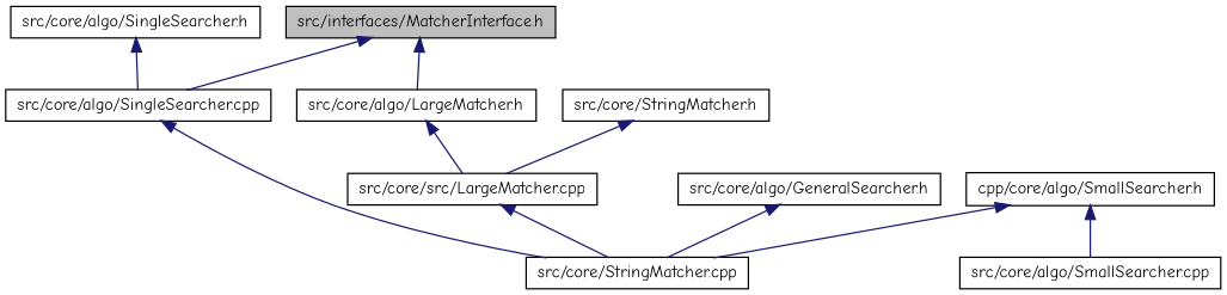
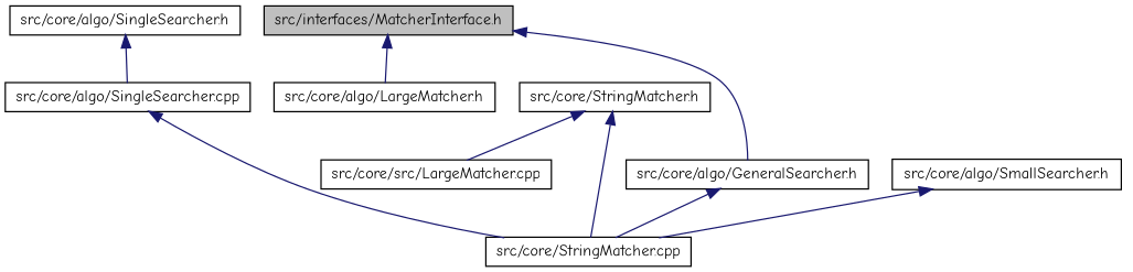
  digraph {
    fontname="Comic Neue"
    node [color=black fillcolor=white fontname="Comic Neue" fontsize=12 shape=record style=filled]
    edge [color=midnightblue dir=back fontname="Comic Neue" fontsize=12 labelfontname=Helvetica labelfontsize=12 style=solid]
    n1 [fillcolor=grey75 fontcolor=black height=0.2 label="src/interfaces/MatcherInterface.h" width=0.4]
    n2 [height=0.2 label="src/core/algo/GeneralSearcher.h" width=0.4]
    n3 [height=0.2 label="src/core/algo/LargeMatcher.h" width=0.4]
    n4 [height=0.2 label="src/core/StringMatcher.h" width=0.4]
    n5 [height=0.2 label="src/core/StringMatcher.cpp" width=0.4]
    n6 [height=0.2 label="src/core/src/LargeMatcher.cpp" width=0.4]
    n7 [height=0.2 label="src/core/algo/SingleSearcher.h" width=0.4]
    n8 [height=0.2 label="src/core/algo/SingleSearcher.cpp" width=0.4]
-   n9 [height=0.2 label="cpp/core/algo/SmallSearcher.h" width=0.4]
-   n10 [height=0.2 label="src/core/algo/SmallSearcher.cpp" width=0.4]
-   n1 -> n8
+   n9 [height=0.2 label="src/core/algo/SmallSearcher.h" width=0.4]
+   n1 -> n2
    n1 -> n3
    n2 -> n5
-   n3 -> n6
-   n6 -> n5
+   n4 -> n5
    n4 -> n6
    n7 -> n8
    n8 -> n5
    n9 -> n5
-   n9 -> n10
  }
